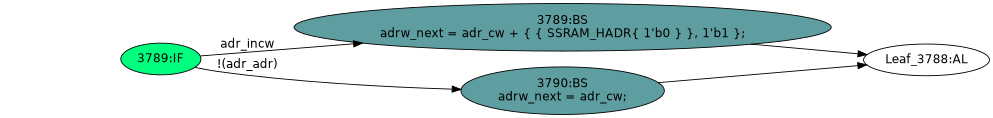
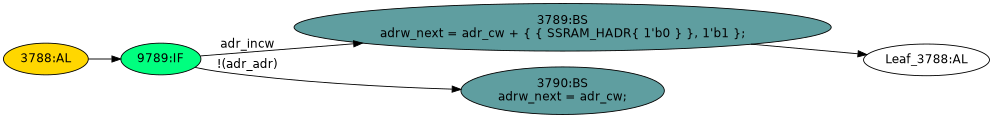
  strict digraph {
    fontname="DejaVu Sans"
    rankdir=LR
    node [fillcolor=cadetblue fontname="DejaVu Sans" statements="[]" style=filled typ=BlockingSubstitution]
    edge [cond="[]" fontname="DejaVu Sans" lineno=None]
-   n2 [ast="<pyverilog.vparser.ast.IfStatement object at 0x7f13b55687d0>" fillcolor=springgreen label="3789:IF" typ=IfStatement]
+   n1 [ast="<pyverilog.vparser.ast.Always object at 0x7f13b5568650>" clk_sens=False fillcolor=gold label="3788:AL" sens="['adr_incw', 'adr_cw']" typ=Always use_var="['adr_incw', 'adr_cw']"]
+   n2 [ast="<pyverilog.vparser.ast.IfStatement object at 0x7f13b55687d0>" fillcolor=springgreen label="9789:IF" typ=IfStatement]
    n3 [ast="<pyverilog.vparser.ast.BlockingSubstitution object at 0x7f13b5568cd0>" label="3789:BS\nadrw_next = adr_cw + { { SSRAM_HADR{ 1'b0 } }, 1'b1 };" statements="[<pyverilog.vparser.ast.BlockingSubstitution object at 0x7f13b5568cd0>]"]
    n4 [ast="<pyverilog.vparser.ast.BlockingSubstitution object at 0x7f13b5568850>" label="3790:BS\nadrw_next = adr_cw;" statements="[<pyverilog.vparser.ast.BlockingSubstitution object at 0x7f13b5568850>]"]
    n5 [def_var="['adrw_next']" label="Leaf_3788:AL" fillcolor="" statements="" style="" typ=""]
+   n1 -> n2
    n2 -> n3 [cond="['adr_incw']" label=adr_incw lineno=3789]
    n2 -> n4 [cond="['adr_incw']" label="!(adr_adr)" lineno=3789]
    n3 -> n5
-   n4 -> n5
  }
